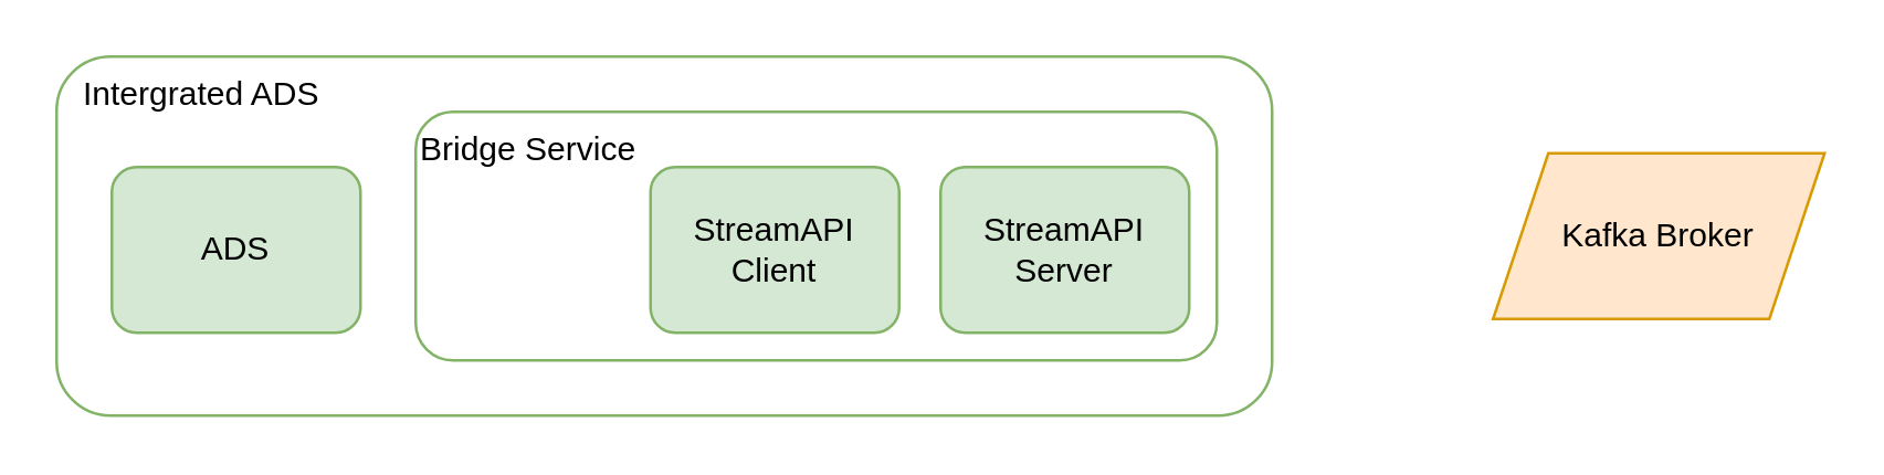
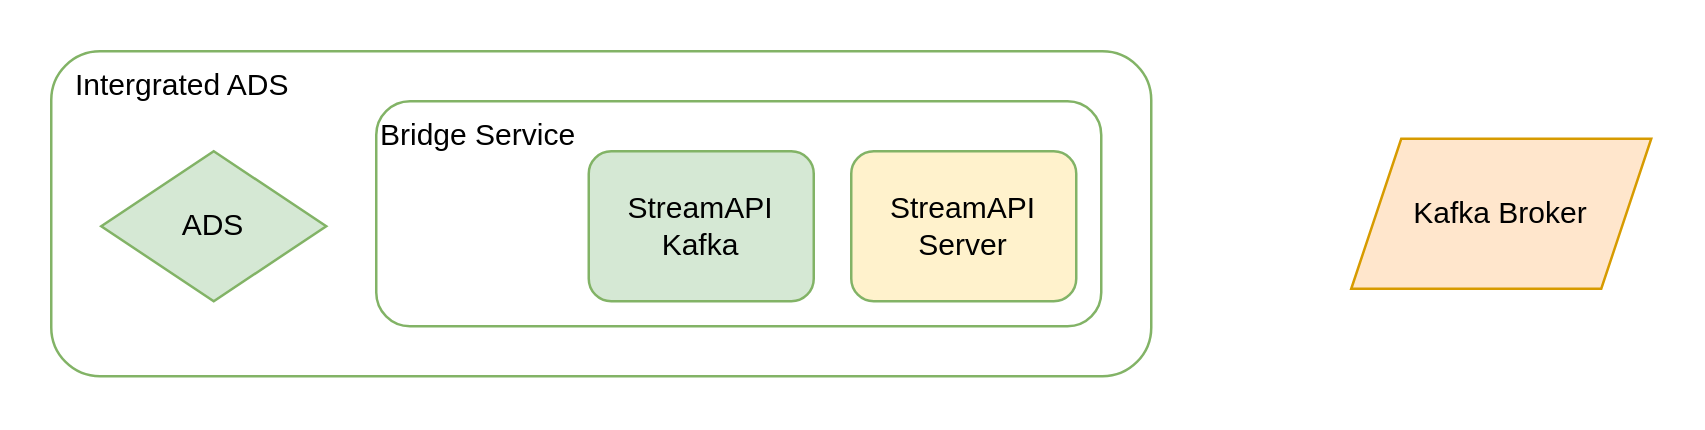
  <mxCell id="0" />
  <mxCell id="1" parent="0" />
  <mxCell id="2" value="Kafka Broker" style="shape=parallelogram;perimeter=parallelogramPerimeter;whiteSpace=wrap;html=1;fixedSize=1;fillColor=#ffe6cc;strokeColor=#d79b00;" parent="1" vertex="1"><mxGeometry x="540" y="55" width="120" height="60" as="geometry" /></mxCell>
  <mxCell id="3" value="Intergrated ADS" style="rounded=1;whiteSpace=wrap;html=1;fillColor=none;strokeColor=#82b366;verticalAlign=top;labelPosition=center;verticalLabelPosition=middle;align=left;spacingLeft=8;" parent="1" vertex="1"><mxGeometry x="20" y="20" width="440" height="130" as="geometry" /></mxCell>
- <mxCell id="4" value="ADS" style="rounded=1;whiteSpace=wrap;html=1;fillColor=#d5e8d4;strokeColor=#82b366;" parent="1" vertex="1"><mxGeometry x="40" y="60" width="90" height="60" as="geometry" /></mxCell>
+ <mxCell id="4" value="ADS" style="rhombus;whiteSpace=wrap;html=1;fillColor=#d5e8d4;strokeColor=#82b366;" parent="1" vertex="1"><mxGeometry x="40" y="60" width="90" height="60" as="geometry" /></mxCell>
  <mxCell id="5" value="Bridge Service" style="rounded=1;whiteSpace=wrap;html=1;fillColor=none;strokeColor=#82b366;verticalAlign=top;align=left;" parent="1" vertex="1"><mxGeometry x="150" y="40" width="290" height="90" as="geometry" /></mxCell>
- <mxCell id="6" value="StreamAPI Client" style="rounded=1;whiteSpace=wrap;html=1;fillColor=#d5e8d4;strokeColor=#82b366;" parent="1" vertex="1"><mxGeometry x="235" y="60" width="90" height="60" as="geometry" /></mxCell>
- <mxCell id="7" value="StreamAPI Server" style="rounded=1;whiteSpace=wrap;html=1;fillColor=#d5e8d4;strokeColor=#82b366;" parent="1" vertex="1"><mxGeometry x="340" y="60" width="90" height="60" as="geometry" /></mxCell>
+ <mxCell id="6" value="StreamAPI Kafka" style="rounded=1;whiteSpace=wrap;html=1;fillColor=#d5e8d4;strokeColor=#82b366;" parent="1" vertex="1"><mxGeometry x="235" y="60" width="90" height="60" as="geometry" /></mxCell>
+ <mxCell id="7" value="StreamAPI Server" style="rounded=1;whiteSpace=wrap;html=1;fillColor=#fff2cc;strokeColor=#82b366;" parent="1" vertex="1"><mxGeometry x="340" y="60" width="90" height="60" as="geometry" /></mxCell>
